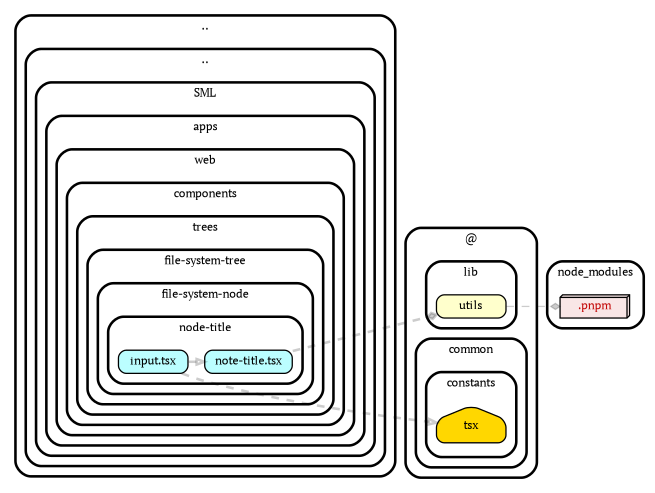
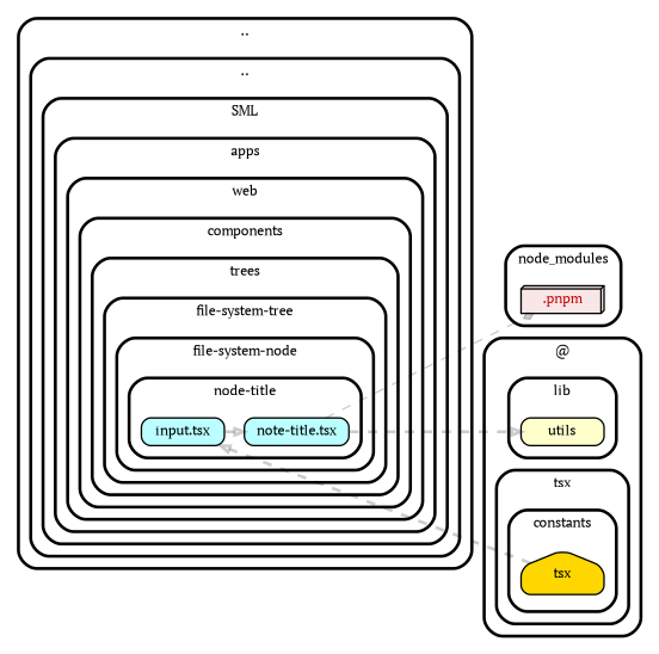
  strict digraph {
    compound=true
    fillcolor="#ffffff"
    fontname="PT Serif"
    fontsize=9
    nodesep=0.16
    rankdir=LR
    ranksep=0.18
    splines=true
    style="rounded,bold,filled"
    node [color=black fillcolor="#bbfeff" fontcolor=black fontname="PT Serif" fontsize=9 shape=box style="rounded, filled"]
    edge [arrowhead=onormal arrowsize=0.6 color="#00000033" fontname="PT Serif" fontsize=9 penwidth=2.0 style=dashed]
    n1 [height=0.2 label=<input.tsx>]
    n2 [height=0.2 label=<note-title.tsx>]
    n3 [fillcolor="#c40b0a1a" fontcolor="#c40b0a" height=0.2 label=<.pnpm> shape=box3d]
    n4 [fillcolor=gold height=0.2 label=tsx shape=house style="rounded, filled,filled"]
    n5 [fillcolor="#ffffcc" height=0.2 label=<utils>]
    subgraph cluster_1 {
      label=".."
      subgraph cluster_2 {
        label=".."
        subgraph cluster_3 {
          label=SML
          subgraph cluster_4 {
            label=apps
            subgraph cluster_5 {
              label=web
              subgraph cluster_6 {
                label=components
                subgraph cluster_7 {
                  label=trees
                  subgraph cluster_8 {
                    label="file-system-tree"
                    subgraph cluster_9 {
                      label="file-system-node"
                      subgraph cluster_10 {
                        label="node-title"
                        n1
                        n2
                      }
                    }
                  }
                }
              }
            }
          }
        }
      }
    }
    subgraph cluster_11 {
      label=node_modules
      n3
    }
    subgraph cluster_12 {
      label="@"
      subgraph cluster_13 {
-       label=common
+       label=tsx
        subgraph cluster_14 {
          label=constants
          n4
        }
      }
      subgraph cluster_15 {
        label=lib
        n5
      }
    }
    n1 -> n2 [style=solid]
-   n1 -> n4
-   n5 -> n3 [arrowhead=diamond penwidth=1.0]
-   n2 -> n5 [arrowhead=diamond]
+   n4 -> n1
+   n2 -> n3 [arrowhead=diamond penwidth=1.0]
+   n2 -> n5
  }
